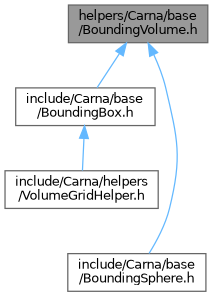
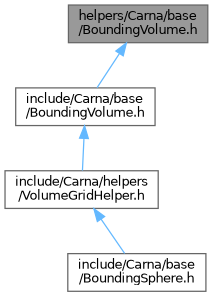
  digraph {
    node [color=grey40 fillcolor=white fontname=Helvetica fontsize=10 shape=box style=filled]
    edge [color=steelblue1 dir=back fontname=Helvetica fontsize=10 labelfontname=Helvetica labelfontsize=10 style=solid]
    n1 [color=gray40 fillcolor=grey60 fontcolor=black height=0.2 label="helpers/Carna/base\l/BoundingVolume.h" width=0.4]
-   n2 [height=0.2 label="include/Carna/base\l/BoundingBox.h" width=0.4]
+   n2 [height=0.2 label="include/Carna/base\l/BoundingVolume.h" width=0.4]
    n3 [height=0.2 label="include/Carna/base\l/BoundingSphere.h" width=0.4]
    n4 [height=0.2 label="include/Carna/helpers\l/VolumeGridHelper.h" width=0.4]
    n1 -> n2
-   n1 -> n3
+   n4 -> n3
    n2 -> n4
  }
